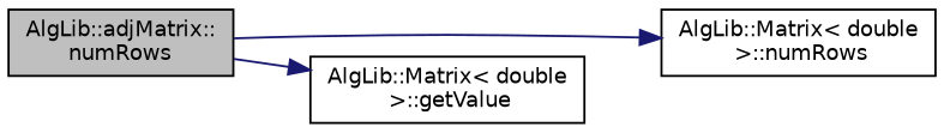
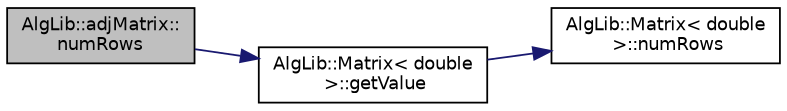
  digraph {
    rankdir=LR
    node [color=black fillcolor=white fontname=Helvetica fontsize=10 shape=record style=filled]
    edge [color=midnightblue fontname=Helvetica fontsize=10 labelfontname=Helvetica labelfontsize=10 style=solid]
    n1 [fillcolor=grey75 fontcolor=black height=0.2 label="AlgLib::adjMatrix::\lnumRows" width=0.4]
    n2 [height=0.2 label="AlgLib::Matrix\< double\l \>::numRows" width=0.4]
    n3 [height=0.2 label="AlgLib::Matrix\< double\l \>::getValue" width=0.4]
-   n1 -> n2
+   n3 -> n2
    n1 -> n3
  }
